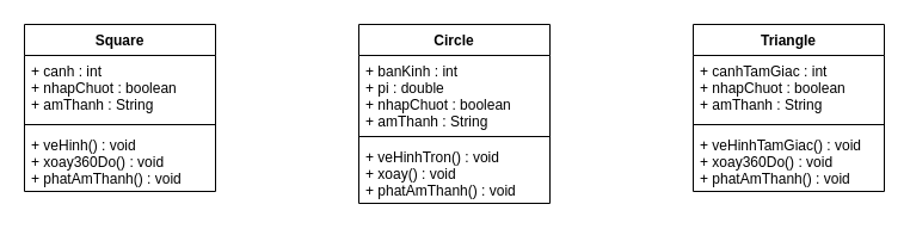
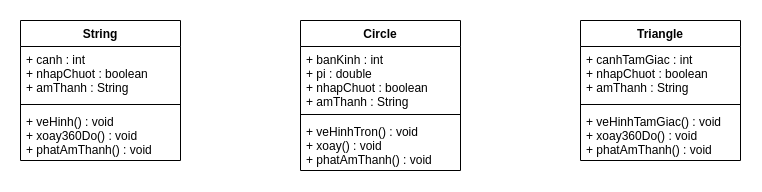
  <mxCell id="0" />
  <mxCell id="1" parent="0" />
- <mxCell id="2" value="Square" style="swimlane;fontStyle=1;align=center;verticalAlign=top;childLayout=stackLayout;horizontal=1;startSize=26;horizontalStack=0;resizeParent=1;resizeParentMax=0;resizeLast=0;collapsible=1;marginBottom=0;" vertex="1" parent="1"><mxGeometry x="20" y="20" width="160" height="140" as="geometry" /></mxCell>
+ <mxCell id="2" value="String" style="swimlane;fontStyle=1;align=center;verticalAlign=top;childLayout=stackLayout;horizontal=1;startSize=26;horizontalStack=0;resizeParent=1;resizeParentMax=0;resizeLast=0;collapsible=1;marginBottom=0;" vertex="1" parent="1"><mxGeometry x="20" y="20" width="160" height="140" as="geometry" /></mxCell>
  <mxCell id="3" value="+ canh : int&#10;+ nhapChuot : boolean&#10;+ amThanh : String" style="text;strokeColor=none;fillColor=none;align=left;verticalAlign=top;spacingLeft=4;spacingRight=4;overflow=hidden;rotatable=0;points=[[0,0.5],[1,0.5]];portConstraint=eastwest;" vertex="1" parent="2"><mxGeometry y="26" width="160" height="54" as="geometry" /></mxCell>
  <mxCell id="4" value="" style="line;strokeWidth=1;fillColor=none;align=left;verticalAlign=middle;spacingTop=-1;spacingLeft=3;spacingRight=3;rotatable=0;labelPosition=right;points=[];portConstraint=eastwest;" vertex="1" parent="2"><mxGeometry y="80" width="160" height="8" as="geometry" /></mxCell>
  <mxCell id="5" value="+ veHinh() : void&#10;+ xoay360Do() : void&#10;+ phatAmThanh() : void" style="text;strokeColor=none;fillColor=none;align=left;verticalAlign=top;spacingLeft=4;spacingRight=4;overflow=hidden;rotatable=0;points=[[0,0.5],[1,0.5]];portConstraint=eastwest;" vertex="1" parent="2"><mxGeometry y="88" width="160" height="52" as="geometry" /></mxCell>
  <mxCell id="6" value="Circle" style="swimlane;fontStyle=1;align=center;verticalAlign=top;childLayout=stackLayout;horizontal=1;startSize=26;horizontalStack=0;resizeParent=1;resizeParentMax=0;resizeLast=0;collapsible=1;marginBottom=0;" vertex="1" parent="1"><mxGeometry x="300" y="20" width="160" height="150" as="geometry" /></mxCell>
  <mxCell id="7" value="+ banKinh : int&#10;+ pi : double&#10;+ nhapChuot : boolean&#10;+ amThanh : String" style="text;strokeColor=none;fillColor=none;align=left;verticalAlign=top;spacingLeft=4;spacingRight=4;overflow=hidden;rotatable=0;points=[[0,0.5],[1,0.5]];portConstraint=eastwest;" vertex="1" parent="6"><mxGeometry y="26" width="160" height="64" as="geometry" /></mxCell>
  <mxCell id="8" value="" style="line;strokeWidth=1;fillColor=none;align=left;verticalAlign=middle;spacingTop=-1;spacingLeft=3;spacingRight=3;rotatable=0;labelPosition=right;points=[];portConstraint=eastwest;" vertex="1" parent="6"><mxGeometry y="90" width="160" height="8" as="geometry" /></mxCell>
  <mxCell id="9" value="+ veHinhTron() : void&#10;+ xoay() : void&#10;+ phatAmThanh() : void" style="text;strokeColor=none;fillColor=none;align=left;verticalAlign=top;spacingLeft=4;spacingRight=4;overflow=hidden;rotatable=0;points=[[0,0.5],[1,0.5]];portConstraint=eastwest;" vertex="1" parent="6"><mxGeometry y="98" width="160" height="52" as="geometry" /></mxCell>
  <mxCell id="10" value="Triangle" style="swimlane;fontStyle=1;align=center;verticalAlign=top;childLayout=stackLayout;horizontal=1;startSize=26;horizontalStack=0;resizeParent=1;resizeParentMax=0;resizeLast=0;collapsible=1;marginBottom=0;" vertex="1" parent="1"><mxGeometry x="580" y="20" width="160" height="140" as="geometry" /></mxCell>
  <mxCell id="11" value="+ canhTamGiac : int&#10;+ nhapChuot : boolean&#10;+ amThanh : String" style="text;strokeColor=none;fillColor=none;align=left;verticalAlign=top;spacingLeft=4;spacingRight=4;overflow=hidden;rotatable=0;points=[[0,0.5],[1,0.5]];portConstraint=eastwest;" vertex="1" parent="10"><mxGeometry y="26" width="160" height="54" as="geometry" /></mxCell>
  <mxCell id="12" value="" style="line;strokeWidth=1;fillColor=none;align=left;verticalAlign=middle;spacingTop=-1;spacingLeft=3;spacingRight=3;rotatable=0;labelPosition=right;points=[];portConstraint=eastwest;" vertex="1" parent="10"><mxGeometry y="80" width="160" height="8" as="geometry" /></mxCell>
  <mxCell id="13" value="+ veHinhTamGiac() : void&#10;+ xoay360Do() : void&#10;+ phatAmThanh() : void" style="text;strokeColor=none;fillColor=none;align=left;verticalAlign=top;spacingLeft=4;spacingRight=4;overflow=hidden;rotatable=0;points=[[0,0.5],[1,0.5]];portConstraint=eastwest;" vertex="1" parent="10"><mxGeometry y="88" width="160" height="52" as="geometry" /></mxCell>
